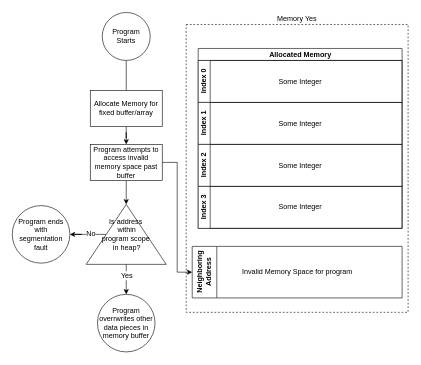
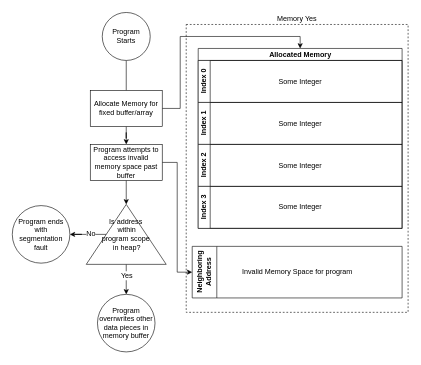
  <mxCell id="0" />
  <mxCell id="1" parent="0" />
  <mxCell id="2" value="Memory Yes" style="rounded=0;whiteSpace=wrap;html=1;shadow=0;comic=0;glass=0;labelPosition=center;verticalLabelPosition=top;align=center;verticalAlign=bottom;dashed=1;" vertex="1" parent="1"><mxGeometry x="310" y="40" width="370" height="480" as="geometry" /></mxCell>
  <mxCell id="3" value="Allocated Memory" style="swimlane;html=1;childLayout=stackLayout;resizeParent=1;resizeParentMax=0;horizontal=1;startSize=20;horizontalStack=0;" vertex="1" parent="1"><mxGeometry x="330" y="80" width="340" height="300" as="geometry" /></mxCell>
  <mxCell id="4" value="Index 0" style="swimlane;html=1;startSize=20;horizontal=0;" vertex="1" parent="3"><mxGeometry y="20" width="340" height="70" as="geometry"><mxRectangle y="20" width="340" height="20" as="alternateBounds" /></mxGeometry></mxCell>
  <mxCell id="5" value="Some Integer" style="text;html=1;align=center;verticalAlign=middle;resizable=0;points=[];autosize=1;" vertex="1" parent="4"><mxGeometry x="125" y="25" width="90" height="20" as="geometry" /></mxCell>
  <mxCell id="6" value="Index 1" style="swimlane;html=1;startSize=20;horizontal=0;" vertex="1" parent="3"><mxGeometry y="90" width="340" height="70" as="geometry" /></mxCell>
  <mxCell id="7" value="Some Integer" style="text;html=1;align=center;verticalAlign=middle;resizable=0;points=[];autosize=1;" vertex="1" parent="6"><mxGeometry x="125" y="25" width="90" height="20" as="geometry" /></mxCell>
  <mxCell id="8" value="Index 2" style="swimlane;html=1;startSize=20;horizontal=0;" vertex="1" parent="3"><mxGeometry y="160" width="340" height="70" as="geometry" /></mxCell>
  <mxCell id="9" value="Some Integer" style="text;html=1;align=center;verticalAlign=middle;resizable=0;points=[];autosize=1;" vertex="1" parent="8"><mxGeometry x="125" y="25" width="90" height="20" as="geometry" /></mxCell>
  <mxCell id="10" value="Index 3" style="swimlane;html=1;startSize=20;horizontal=0;" vertex="1" parent="3"><mxGeometry y="230" width="340" height="70" as="geometry" /></mxCell>
  <mxCell id="11" value="Some Integer" style="text;html=1;align=center;verticalAlign=middle;resizable=0;points=[];autosize=1;" vertex="1" parent="10"><mxGeometry x="125" y="25" width="90" height="20" as="geometry" /></mxCell>
  <mxCell id="12" value="" style="edgeStyle=orthogonalEdgeStyle;rounded=0;orthogonalLoop=1;jettySize=auto;html=1;entryX=0.5;entryY=0;entryDx=0;entryDy=0;endArrow=none;" edge="1" parent="1" source="13" target="16"><mxGeometry relative="1" as="geometry"><mxPoint x="210" y="180" as="targetPoint" /></mxGeometry></mxCell>
  <mxCell id="13" value="Program Starts" style="ellipse;whiteSpace=wrap;html=1;aspect=fixed;" vertex="1" parent="1"><mxGeometry x="170" y="20" width="80" height="80" as="geometry" /></mxCell>
+ <mxCell id="14" value="" style="edgeStyle=orthogonalEdgeStyle;rounded=0;orthogonalLoop=1;jettySize=auto;html=1;entryX=0.5;entryY=0;entryDx=0;entryDy=0;" edge="1" parent="1" source="16" target="3"><mxGeometry relative="1" as="geometry"><mxPoint x="350" y="50" as="targetPoint" /></mxGeometry></mxCell>
  <mxCell id="15" value="" style="edgeStyle=orthogonalEdgeStyle;rounded=0;orthogonalLoop=1;jettySize=auto;html=1;entryX=0.5;entryY=0;entryDx=0;entryDy=0;" edge="1" parent="1" source="16" target="19"><mxGeometry relative="1" as="geometry"><mxPoint x="210" y="250" as="targetPoint" /></mxGeometry></mxCell>
  <mxCell id="16" value="Allocate Memory for fixed buffer/array" style="rounded=0;whiteSpace=wrap;html=1;" vertex="1" parent="1"><mxGeometry x="150" y="150" width="120" height="60" as="geometry" /></mxCell>
  <mxCell id="17" value="" style="edgeStyle=orthogonalEdgeStyle;rounded=0;orthogonalLoop=1;jettySize=auto;html=1;entryX=0;entryY=0.5;entryDx=0;entryDy=0;" edge="1" parent="1" source="19" target="20"><mxGeometry relative="1" as="geometry"><mxPoint x="350" y="375" as="targetPoint" /></mxGeometry></mxCell>
  <mxCell id="18" value="" style="edgeStyle=orthogonalEdgeStyle;rounded=0;orthogonalLoop=1;jettySize=auto;html=1;entryX=1;entryY=0.5;entryDx=0;entryDy=0;" edge="1" parent="1" source="19" target="27"><mxGeometry relative="1" as="geometry"><mxPoint x="180" y="350" as="targetPoint" /></mxGeometry></mxCell>
  <mxCell id="19" value="Program attempts to access invalid memory space past buffer" style="rounded=0;whiteSpace=wrap;html=1;" vertex="1" parent="1"><mxGeometry x="150" y="240" width="120" height="60" as="geometry" /></mxCell>
  <mxCell id="20" value="Neighboring Address" style="swimlane;html=1;startSize=41;horizontal=0;whiteSpace=wrap;" vertex="1" parent="1"><mxGeometry x="320" y="410" width="350" height="86" as="geometry" /></mxCell>
  <mxCell id="21" value="Invalid Memory Space for program" style="text;html=1;align=center;verticalAlign=middle;resizable=0;points=[];autosize=1;" vertex="1" parent="20"><mxGeometry x="75" y="33" width="200" height="20" as="geometry" /></mxCell>
  <mxCell id="22" value="Program ends with segmentation fault" style="verticalLabelPosition=middle;verticalAlign=middle;html=1;shape=mxgraph.flowchart.on-page_reference;labelPosition=center;align=center;whiteSpace=wrap;" vertex="1" parent="1"><mxGeometry x="20" y="342" width="96" height="96" as="geometry" /></mxCell>
  <mxCell id="23" value="" style="edgeStyle=orthogonalEdgeStyle;rounded=0;orthogonalLoop=1;jettySize=auto;html=1;entryX=0.5;entryY=0;entryDx=0;entryDy=0;entryPerimeter=0;" edge="1" parent="1" source="27" target="28"><mxGeometry relative="1" as="geometry"><mxPoint x="209.995" y="520" as="targetPoint" /></mxGeometry></mxCell>
  <mxCell id="24" value="Yes" style="text;html=1;align=center;verticalAlign=middle;resizable=0;points=[];labelBackgroundColor=#ffffff;" vertex="1" connectable="0" parent="23"><mxGeometry x="0.001" y="7" relative="1" as="geometry"><mxPoint x="-7" y="-7" as="offset" /></mxGeometry></mxCell>
  <mxCell id="25" value="" style="edgeStyle=orthogonalEdgeStyle;rounded=0;orthogonalLoop=1;jettySize=auto;html=1;entryX=1;entryY=0.5;entryDx=0;entryDy=0;entryPerimeter=0;" edge="1" parent="1" source="27" target="22"><mxGeometry relative="1" as="geometry"><mxPoint x="100" y="390" as="targetPoint" /></mxGeometry></mxCell>
  <mxCell id="26" value="No" style="text;html=1;align=center;verticalAlign=middle;resizable=0;points=[];labelBackgroundColor=#ffffff;" vertex="1" connectable="0" parent="25"><mxGeometry x="-0.407" y="-1" relative="1" as="geometry"><mxPoint as="offset" /></mxGeometry></mxCell>
  <mxCell id="27" value="Is address&lt;br&gt;&amp;nbsp;within &lt;br&gt;program scope&lt;br&gt;&amp;nbsp;in heap?" style="triangle;whiteSpace=wrap;html=1;rounded=0;shadow=0;glass=0;comic=0;gradientColor=none;direction=north;" vertex="1" parent="1"><mxGeometry x="143.33" y="340" width="133.33" height="100" as="geometry" /></mxCell>
  <mxCell id="28" value="Program overrwrites other data pieces in memory buffer" style="verticalLabelPosition=middle;verticalAlign=middle;html=1;shape=mxgraph.flowchart.on-page_reference;labelPosition=center;align=center;whiteSpace=wrap;" vertex="1" parent="1"><mxGeometry x="162" y="490" width="96" height="96" as="geometry" /></mxCell>
